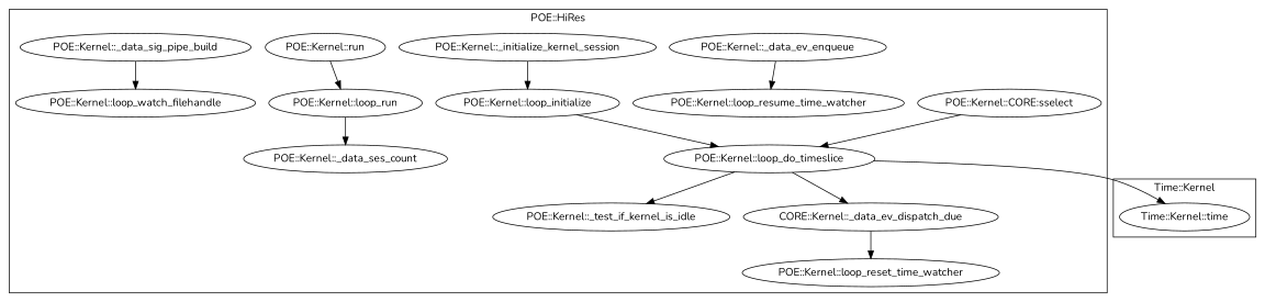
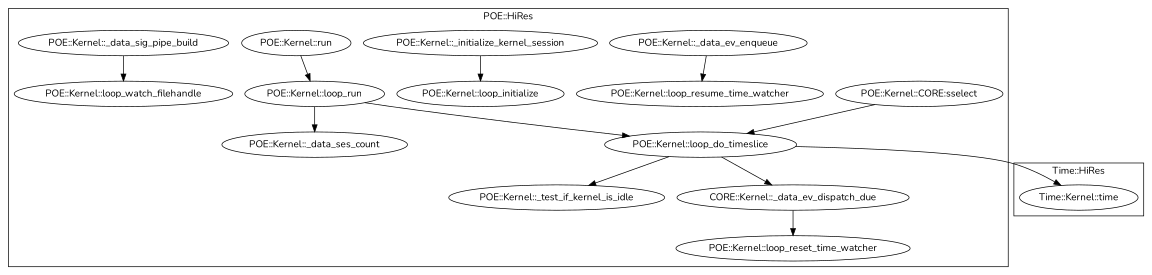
  digraph {
    fontname=Nunito
    node [fontname=Nunito]
    edge [fontname=Nunito]
    "POE::Kernel::CORE:sselect"
    "POE::Kernel::loop_resume_time_watcher"
    "POE::Kernel::_data_ev_enqueue"
    "POE::Kernel::loop_do_timeslice"
    "POE::Kernel::_test_if_kernel_is_idle"
    "POE::Kernel::loop_initialize"
    "POE::Kernel::_initialize_kernel_session"
    "POE::Kernel::loop_reset_time_watcher"
    n9 [label="CORE::Kernel::_data_ev_dispatch_due"]
    "POE::Kernel::run"
    "POE::Kernel::loop_run"
    "POE::Kernel::_data_sig_pipe_build"
    "POE::Kernel::loop_watch_filehandle"
    "POE::Kernel::_data_ses_count"
    n15 [label="Time::Kernel::time"]
    subgraph cluster_1 {
      label="POE::HiRes"
      "POE::Kernel::CORE:sselect"
      "POE::Kernel::loop_resume_time_watcher"
      "POE::Kernel::_data_ev_enqueue"
      "POE::Kernel::loop_do_timeslice"
      "POE::Kernel::_test_if_kernel_is_idle"
      "POE::Kernel::loop_initialize"
      "POE::Kernel::_initialize_kernel_session"
      "POE::Kernel::loop_reset_time_watcher"
      n9
      "POE::Kernel::run"
      "POE::Kernel::loop_run"
      "POE::Kernel::_data_sig_pipe_build"
      "POE::Kernel::loop_watch_filehandle"
      "POE::Kernel::_data_ses_count"
    }
    subgraph cluster_2 {
-     label="Time::Kernel"
+     label="Time::HiRes"
      n15
    }
    "POE::Kernel::CORE:sselect" -> "POE::Kernel::loop_do_timeslice"
    "POE::Kernel::_data_ev_enqueue" -> "POE::Kernel::loop_resume_time_watcher"
    "POE::Kernel::loop_do_timeslice" -> "POE::Kernel::_test_if_kernel_is_idle"
    "POE::Kernel::loop_do_timeslice" -> n9
    "POE::Kernel::loop_do_timeslice" -> n15
    "POE::Kernel::_initialize_kernel_session" -> "POE::Kernel::loop_initialize"
    n9 -> "POE::Kernel::loop_reset_time_watcher"
    "POE::Kernel::run" -> "POE::Kernel::loop_run"
-   "POE::Kernel::loop_initialize" -> "POE::Kernel::loop_do_timeslice"
+   "POE::Kernel::loop_run" -> "POE::Kernel::loop_do_timeslice"
    "POE::Kernel::loop_run" -> "POE::Kernel::_data_ses_count"
    "POE::Kernel::_data_sig_pipe_build" -> "POE::Kernel::loop_watch_filehandle"
  }
